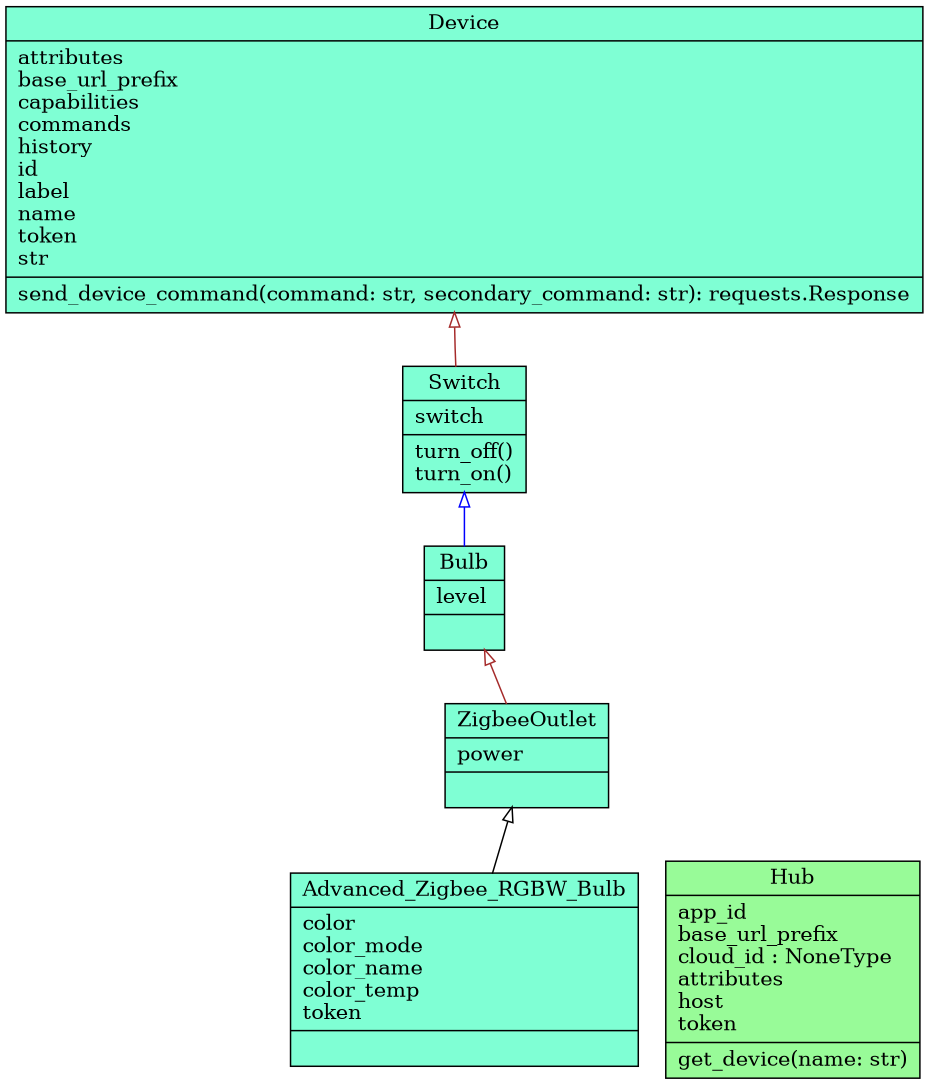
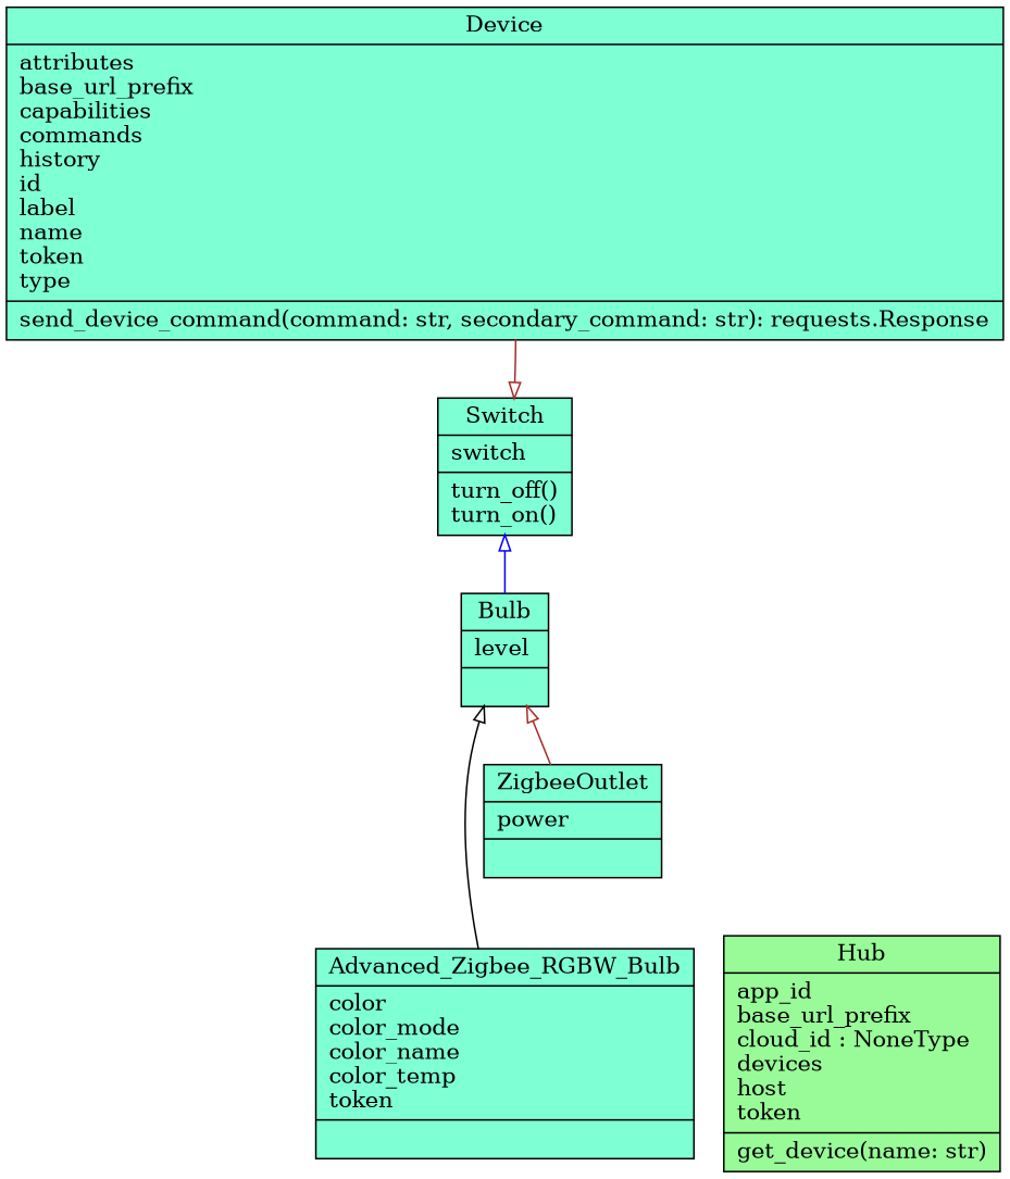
  digraph {
    rankdir=BT
    node [color=black fillcolor=aquamarine fontcolor=black shape=record style="solid,filled"]
    edge [arrowhead=empty arrowtail=none color=brown]
    n1 [label="{Advanced_Zigbee_RGBW_Bulb|color\lcolor_mode\lcolor_name\lcolor_temp\ltoken\l|}"]
    n2 [label="{Bulb|level\l|}"]
    n3 [label="{Switch|switch\l|turn_off()\lturn_on()\l}"]
-   n4 [label="{Device|attributes\lbase_url_prefix\lcapabilities\lcommands\lhistory\lid\llabel\lname\ltoken\lstr\l|send_device_command(command: str, secondary_command: str): requests.Response\l}"]
-   n5 [fillcolor=palegreen label="{Hub|app_id\lbase_url_prefix\lcloud_id : NoneType\lattributes\lhost\ltoken\l|get_device(name: str)\l}"]
+   n4 [label="{Device|attributes\lbase_url_prefix\lcapabilities\lcommands\lhistory\lid\llabel\lname\ltoken\ltype\l|send_device_command(command: str, secondary_command: str): requests.Response\l}"]
+   n5 [fillcolor=palegreen label="{Hub|app_id\lbase_url_prefix\lcloud_id : NoneType\ldevices\lhost\ltoken\l|get_device(name: str)\l}"]
    n6 [label="{ZigbeeOutlet|power\l|}"]
-   n1 -> n6 [color=black]
+   n1 -> n2 [color=black]
    n2 -> n3 [color=blue]
-   n3 -> n4
+   n4 -> n3
    n6 -> n2
  }
